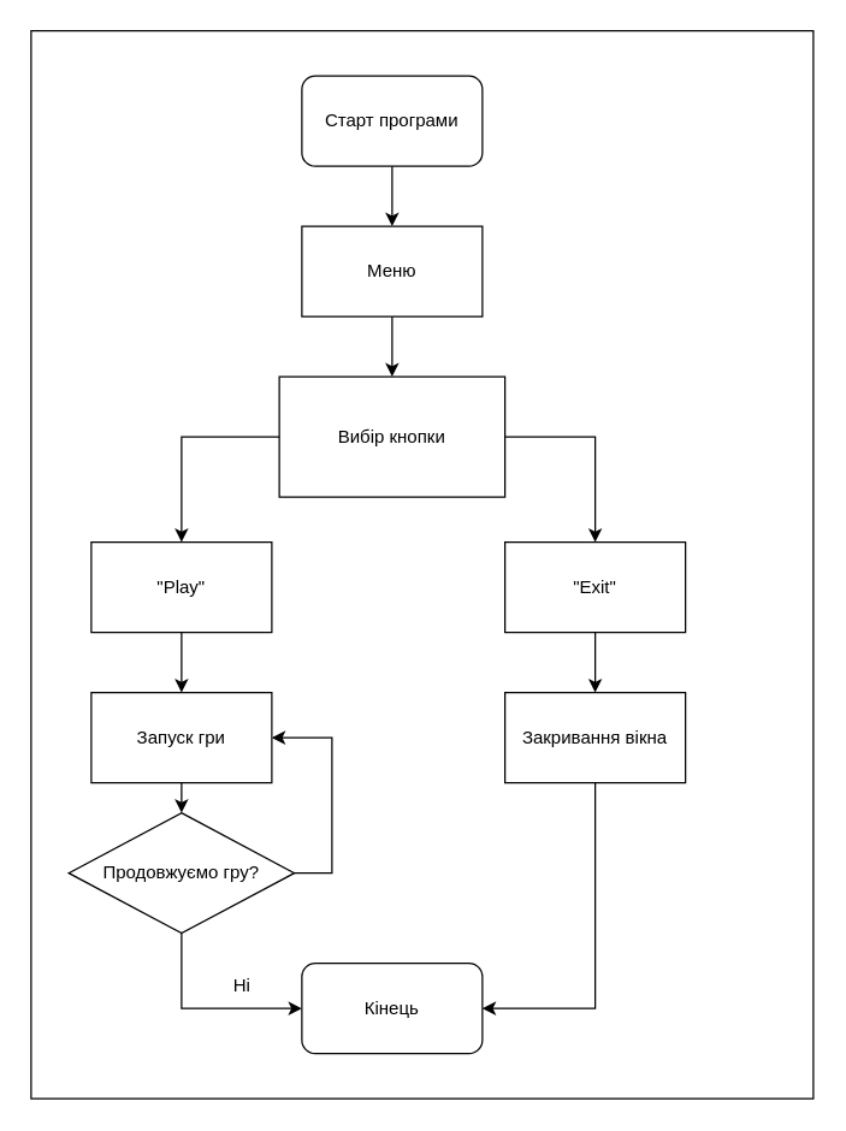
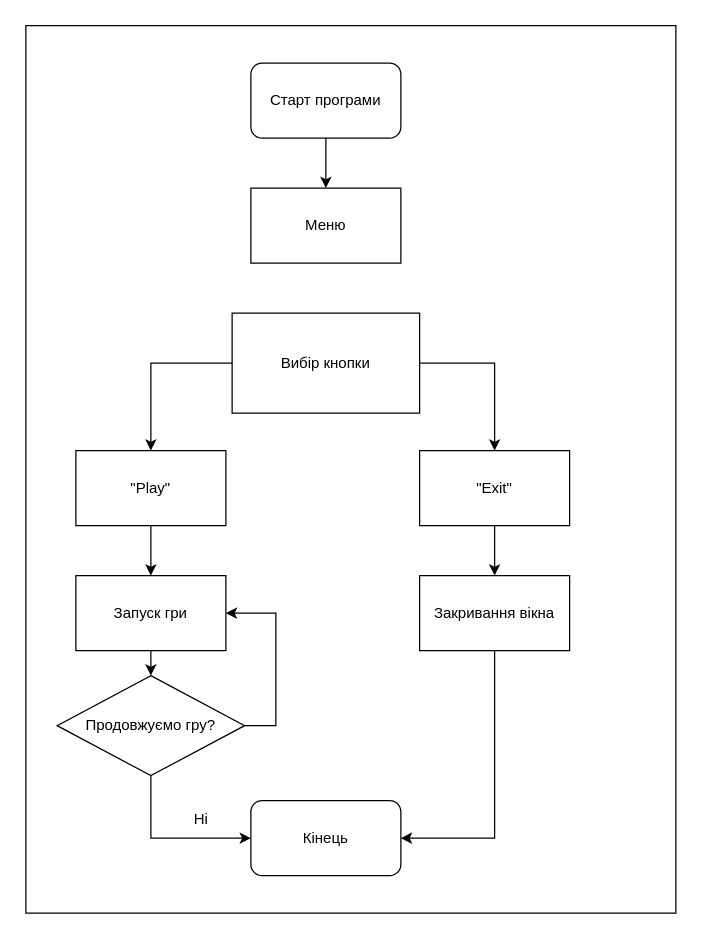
  <mxCell id="0" />
  <mxCell id="1" parent="0" />
  <mxCell id="2" value="" style="rounded=0;whiteSpace=wrap;html=1;" vertex="1" parent="1"><mxGeometry x="20" y="20" width="520" height="710" as="geometry" /></mxCell>
  <mxCell id="3" value="&lt;font style=&quot;vertical-align: inherit;&quot;&gt;&lt;font style=&quot;vertical-align: inherit;&quot;&gt;Старт програми&lt;/font&gt;&lt;/font&gt;" style="rounded=1;whiteSpace=wrap;html=1;" parent="1" vertex="1"><mxGeometry x="200" y="50" width="120" height="60" as="geometry" /></mxCell>
  <mxCell id="4" value="&lt;font style=&quot;vertical-align: inherit;&quot;&gt;&lt;font style=&quot;vertical-align: inherit;&quot;&gt;&lt;font style=&quot;vertical-align: inherit;&quot;&gt;&lt;font style=&quot;vertical-align: inherit;&quot;&gt;Вибір кнопки&lt;/font&gt;&lt;/font&gt;&lt;/font&gt;&lt;/font&gt;" style="whiteSpace=wrap;html=1;rounded=0;" parent="1" vertex="1"><mxGeometry x="185" y="250" width="150" height="80" as="geometry" /></mxCell>
  <mxCell id="5" value="&lt;font style=&quot;vertical-align: inherit;&quot;&gt;&lt;font style=&quot;vertical-align: inherit;&quot;&gt;Меню&lt;/font&gt;&lt;/font&gt;" style="rounded=0;whiteSpace=wrap;html=1;" parent="1" vertex="1"><mxGeometry x="200" y="150" width="120" height="60" as="geometry" /></mxCell>
  <mxCell id="6" value="&lt;font style=&quot;vertical-align: inherit;&quot;&gt;&lt;font style=&quot;vertical-align: inherit;&quot;&gt;&quot;Play&quot;&lt;/font&gt;&lt;/font&gt;" style="rounded=0;whiteSpace=wrap;html=1;" parent="1" vertex="1"><mxGeometry x="60" y="360" width="120" height="60" as="geometry" /></mxCell>
  <mxCell id="7" value="&lt;font style=&quot;vertical-align: inherit;&quot;&gt;&lt;font style=&quot;vertical-align: inherit;&quot;&gt;&quot;Exit&quot;&lt;/font&gt;&lt;/font&gt;" style="rounded=0;whiteSpace=wrap;html=1;" parent="1" vertex="1"><mxGeometry x="335" y="360" width="120" height="60" as="geometry" /></mxCell>
  <mxCell id="8" value="&lt;font style=&quot;vertical-align: inherit;&quot;&gt;&lt;font style=&quot;vertical-align: inherit;&quot;&gt;Запуск гри&lt;/font&gt;&lt;/font&gt;" style="rounded=0;whiteSpace=wrap;html=1;" parent="1" vertex="1"><mxGeometry x="60" y="460" width="120" height="60" as="geometry" /></mxCell>
  <mxCell id="9" value="&lt;font style=&quot;vertical-align: inherit;&quot;&gt;&lt;font style=&quot;vertical-align: inherit;&quot;&gt;Закривання вікна&lt;/font&gt;&lt;/font&gt;" style="rounded=0;whiteSpace=wrap;html=1;" parent="1" vertex="1"><mxGeometry x="335" y="460" width="120" height="60" as="geometry" /></mxCell>
- <mxCell id="10" value="" style="endArrow=classic;html=1;rounded=0;entryX=0.5;entryY=0;entryDx=0;entryDy=0;exitX=0.5;exitY=1;exitDx=0;exitDy=0;" parent="1" source="5" target="4" edge="1"><mxGeometry width="50" height="50" relative="1" as="geometry"><mxPoint x="250" y="470" as="sourcePoint" /><mxPoint x="300" y="420" as="targetPoint" /><Array as="points" /></mxGeometry></mxCell>
  <mxCell id="11" value="" style="endArrow=classic;html=1;rounded=0;entryX=0.5;entryY=0;entryDx=0;entryDy=0;exitX=0;exitY=0.5;exitDx=0;exitDy=0;" parent="1" source="4" target="6" edge="1"><mxGeometry width="50" height="50" relative="1" as="geometry"><mxPoint x="250" y="470" as="sourcePoint" /><mxPoint x="300" y="420" as="targetPoint" /><Array as="points"><mxPoint x="120" y="290" /></Array></mxGeometry></mxCell>
  <mxCell id="12" value="" style="endArrow=classic;html=1;rounded=0;entryX=0.5;entryY=0;entryDx=0;entryDy=0;exitX=1;exitY=0.5;exitDx=0;exitDy=0;" parent="1" source="4" target="7" edge="1"><mxGeometry width="50" height="50" relative="1" as="geometry"><mxPoint x="250" y="470" as="sourcePoint" /><mxPoint x="300" y="420" as="targetPoint" /><Array as="points"><mxPoint x="395" y="290" /></Array></mxGeometry></mxCell>
  <mxCell id="13" value="" style="endArrow=classic;html=1;rounded=0;exitX=0.5;exitY=1;exitDx=0;exitDy=0;entryX=0.5;entryY=0;entryDx=0;entryDy=0;" parent="1" source="6" target="8" edge="1"><mxGeometry width="50" height="50" relative="1" as="geometry"><mxPoint x="250" y="470" as="sourcePoint" /><mxPoint x="300" y="420" as="targetPoint" /></mxGeometry></mxCell>
  <mxCell id="14" value="" style="endArrow=classic;html=1;rounded=0;entryX=0.5;entryY=0;entryDx=0;entryDy=0;exitX=0.5;exitY=1;exitDx=0;exitDy=0;" parent="1" source="7" target="9" edge="1"><mxGeometry width="50" height="50" relative="1" as="geometry"><mxPoint x="250" y="470" as="sourcePoint" /><mxPoint x="300" y="420" as="targetPoint" /></mxGeometry></mxCell>
  <mxCell id="15" value="" style="endArrow=classic;html=1;rounded=0;entryX=1;entryY=0.5;entryDx=0;entryDy=0;exitX=0.5;exitY=1;exitDx=0;exitDy=0;" parent="1" source="9" target="18" edge="1"><mxGeometry width="50" height="50" relative="1" as="geometry"><mxPoint x="250" y="470" as="sourcePoint" /><mxPoint x="260" y="650" as="targetPoint" /><Array as="points"><mxPoint x="395" y="670" /></Array></mxGeometry></mxCell>
  <mxCell id="16" value="" style="endArrow=classic;html=1;rounded=0;exitX=0.5;exitY=1;exitDx=0;exitDy=0;entryX=0.5;entryY=0;entryDx=0;entryDy=0;" parent="1" source="3" target="5" edge="1"><mxGeometry width="50" height="50" relative="1" as="geometry"><mxPoint x="250" y="310" as="sourcePoint" /><mxPoint x="300" y="260" as="targetPoint" /></mxGeometry></mxCell>
  <mxCell id="17" value="&lt;font style=&quot;vertical-align: inherit;&quot;&gt;&lt;font style=&quot;vertical-align: inherit;&quot;&gt;Продовжуємо гру?&lt;/font&gt;&lt;/font&gt;" style="rhombus;whiteSpace=wrap;html=1;" parent="1" vertex="1"><mxGeometry x="45" y="540" width="150" height="80" as="geometry" /></mxCell>
  <mxCell id="18" value="&lt;font style=&quot;vertical-align: inherit;&quot;&gt;&lt;font style=&quot;vertical-align: inherit;&quot;&gt;Кінець&lt;/font&gt;&lt;/font&gt;" style="rounded=1;whiteSpace=wrap;html=1;" parent="1" vertex="1"><mxGeometry x="200" y="640" width="120" height="60" as="geometry" /></mxCell>
  <mxCell id="19" value="" style="endArrow=classic;html=1;rounded=0;exitX=1;exitY=0.5;exitDx=0;exitDy=0;entryX=1;entryY=0.5;entryDx=0;entryDy=0;" parent="1" source="17" target="8" edge="1"><mxGeometry width="50" height="50" relative="1" as="geometry"><mxPoint x="210" y="580" as="sourcePoint" /><mxPoint x="260" y="530" as="targetPoint" /><Array as="points"><mxPoint x="220" y="580" /><mxPoint x="220" y="490" /></Array></mxGeometry></mxCell>
  <mxCell id="20" value="" style="endArrow=classic;html=1;rounded=0;exitX=0.5;exitY=1;exitDx=0;exitDy=0;entryX=0;entryY=0.5;entryDx=0;entryDy=0;" parent="1" source="17" target="18" edge="1"><mxGeometry width="50" height="50" relative="1" as="geometry"><mxPoint x="210" y="580" as="sourcePoint" /><mxPoint x="260" y="530" as="targetPoint" /><Array as="points"><mxPoint x="120" y="670" /></Array></mxGeometry></mxCell>
  <mxCell id="21" value="" style="endArrow=classic;html=1;rounded=0;exitX=0.5;exitY=1;exitDx=0;exitDy=0;entryX=0.5;entryY=0;entryDx=0;entryDy=0;" parent="1" source="8" target="17" edge="1"><mxGeometry width="50" height="50" relative="1" as="geometry"><mxPoint x="210" y="580" as="sourcePoint" /><mxPoint x="260" y="530" as="targetPoint" /></mxGeometry></mxCell>
  <mxCell id="22" value="&lt;font style=&quot;vertical-align: inherit;&quot;&gt;&lt;font style=&quot;vertical-align: inherit;&quot;&gt;Ні&lt;/font&gt;&lt;/font&gt;" style="text;html=1;align=center;verticalAlign=middle;resizable=0;points=[];autosize=1;strokeColor=none;fillColor=none;" parent="1" vertex="1"><mxGeometry x="145" y="640" width="30" height="30" as="geometry" /></mxCell>
